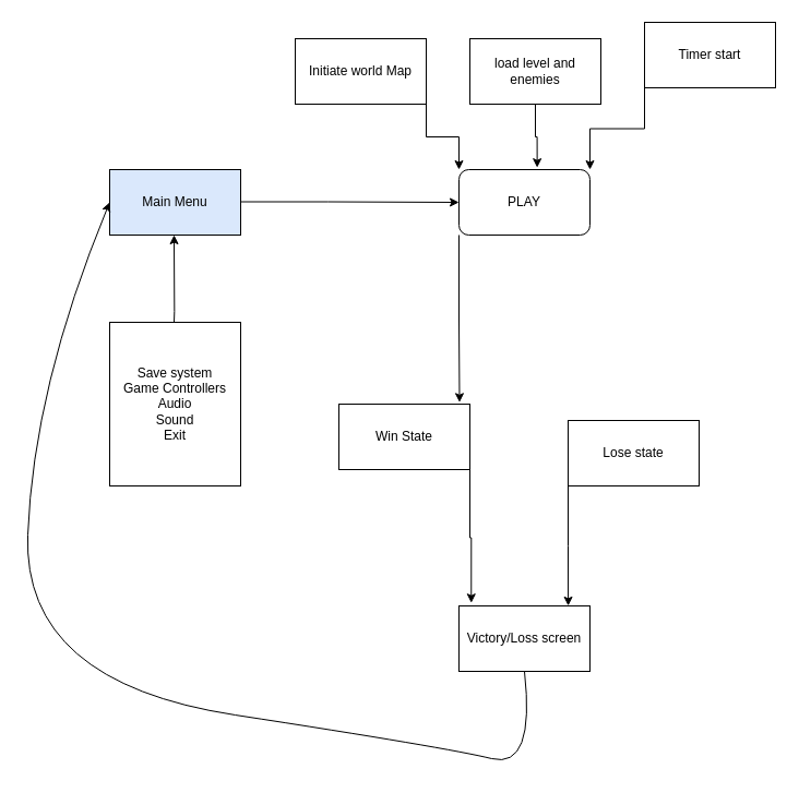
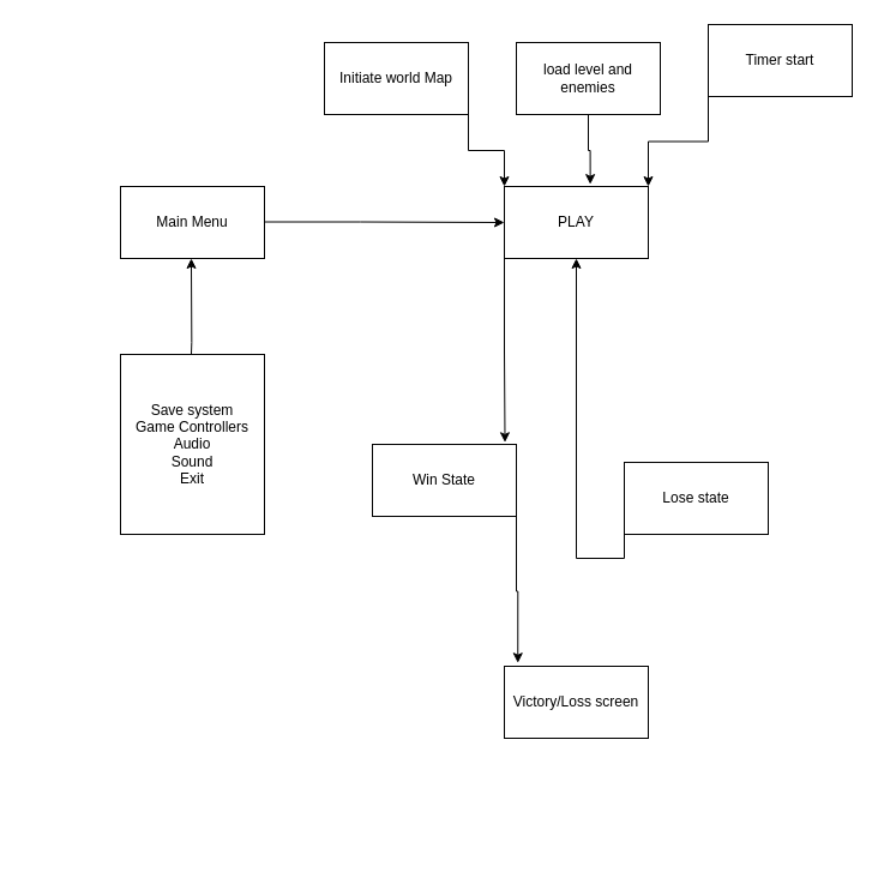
  <mxCell id="0" />
  <mxCell id="1" parent="0" />
- <mxCell id="2" value="Main Menu" style="rounded=0;whiteSpace=wrap;html=1;fillColor=#dae8fc;" vertex="1" parent="1"><mxGeometry x="100" y="155" width="120" height="60" as="geometry" /></mxCell>
+ <mxCell id="2" value="Main Menu" style="rounded=0;whiteSpace=wrap;html=1;" vertex="1" parent="1"><mxGeometry x="100" y="155" width="120" height="60" as="geometry" /></mxCell>
  <mxCell id="3" value="" style="endArrow=classic;html=1;rounded=0;entryX=0;entryY=0.5;entryDx=0;entryDy=0;" edge="1" parent="1" target="7"><mxGeometry width="50" height="50" relative="1" as="geometry"><mxPoint x="220" y="184.5" as="sourcePoint" /><mxPoint x="380" y="184.5" as="targetPoint" /><Array as="points"><mxPoint x="220" y="184.5" /><mxPoint x="300" y="184.5" /></Array></mxGeometry></mxCell>
  <mxCell id="4" value="Save system&lt;br&gt;Game Controllers&lt;br&gt;Audio&lt;br&gt;Sound&lt;br&gt;Exit" style="rounded=0;whiteSpace=wrap;html=1;" vertex="1" parent="1"><mxGeometry x="100" y="295" width="120" height="150" as="geometry" /></mxCell>
  <mxCell id="5" value="" style="endArrow=classic;html=1;rounded=0;" edge="1" parent="1"><mxGeometry width="50" height="50" relative="1" as="geometry"><mxPoint x="159" y="295" as="sourcePoint" /><mxPoint x="159" y="215" as="targetPoint" /><Array as="points"><mxPoint x="159.33" y="285" /></Array></mxGeometry></mxCell>
  <mxCell id="6" style="edgeStyle=orthogonalEdgeStyle;rounded=0;orthogonalLoop=1;jettySize=auto;html=1;exitX=0;exitY=1;exitDx=0;exitDy=0;entryX=0.921;entryY=-0.028;entryDx=0;entryDy=0;entryPerimeter=0;" edge="1" parent="1" source="7" target="15"><mxGeometry relative="1" as="geometry" /></mxCell>
- <mxCell id="7" value="PLAY" style="whiteSpace=wrap;html=1;rounded=1;" vertex="1" parent="1"><mxGeometry x="420" y="155" width="120" height="60" as="geometry" /></mxCell>
+ <mxCell id="7" value="PLAY" style="rounded=0;whiteSpace=wrap;html=1;" vertex="1" parent="1"><mxGeometry x="420" y="155" width="120" height="60" as="geometry" /></mxCell>
  <mxCell id="8" style="edgeStyle=orthogonalEdgeStyle;rounded=0;orthogonalLoop=1;jettySize=auto;html=1;exitX=1;exitY=1;exitDx=0;exitDy=0;entryX=0;entryY=0;entryDx=0;entryDy=0;" edge="1" parent="1" source="9" target="7"><mxGeometry relative="1" as="geometry" /></mxCell>
  <mxCell id="9" value="Initiate world Map&lt;br&gt;" style="rounded=0;whiteSpace=wrap;html=1;" vertex="1" parent="1"><mxGeometry x="270" y="35" width="120" height="60" as="geometry" /></mxCell>
  <mxCell id="10" style="edgeStyle=orthogonalEdgeStyle;rounded=0;orthogonalLoop=1;jettySize=auto;html=1;exitX=0.5;exitY=1;exitDx=0;exitDy=0;entryX=0.597;entryY=-0.031;entryDx=0;entryDy=0;entryPerimeter=0;" edge="1" parent="1" source="11" target="7"><mxGeometry relative="1" as="geometry" /></mxCell>
  <mxCell id="11" value="load level and enemies" style="rounded=0;whiteSpace=wrap;html=1;" vertex="1" parent="1"><mxGeometry x="430" y="35" width="120" height="60" as="geometry" /></mxCell>
  <mxCell id="12" style="edgeStyle=orthogonalEdgeStyle;rounded=0;orthogonalLoop=1;jettySize=auto;html=1;exitX=0;exitY=1;exitDx=0;exitDy=0;entryX=1;entryY=0;entryDx=0;entryDy=0;" edge="1" parent="1" source="13" target="7"><mxGeometry relative="1" as="geometry" /></mxCell>
  <mxCell id="13" value="Timer start" style="rounded=0;whiteSpace=wrap;html=1;" vertex="1" parent="1"><mxGeometry x="590" y="20" width="120" height="60" as="geometry" /></mxCell>
  <mxCell id="14" style="edgeStyle=orthogonalEdgeStyle;rounded=0;orthogonalLoop=1;jettySize=auto;html=1;exitX=1;exitY=1;exitDx=0;exitDy=0;entryX=0.094;entryY=-0.046;entryDx=0;entryDy=0;entryPerimeter=0;" edge="1" parent="1" source="15" target="18"><mxGeometry relative="1" as="geometry" /></mxCell>
  <mxCell id="15" value="Win State" style="rounded=0;whiteSpace=wrap;html=1;" vertex="1" parent="1"><mxGeometry x="310" y="370" width="120" height="60" as="geometry" /></mxCell>
- <mxCell id="16" style="edgeStyle=orthogonalEdgeStyle;rounded=0;orthogonalLoop=1;jettySize=auto;html=1;exitX=0;exitY=1;exitDx=0;exitDy=0;entryX=0.834;entryY=-0.002;entryDx=0;entryDy=0;entryPerimeter=0;" edge="1" parent="1" source="17" target="18"><mxGeometry relative="1" as="geometry" /></mxCell>
+ <mxCell id="16" style="edgeStyle=orthogonalEdgeStyle;rounded=0;orthogonalLoop=1;jettySize=auto;html=1;exitX=0;exitY=1;exitDx=0;exitDy=0;" edge="1" parent="1" source="17" target="7"><mxGeometry relative="1" as="geometry" /></mxCell>
  <mxCell id="17" value="Lose state" style="rounded=0;whiteSpace=wrap;html=1;" vertex="1" parent="1"><mxGeometry x="520" y="385" width="120" height="60" as="geometry" /></mxCell>
  <mxCell id="18" value="Victory/Loss screen&lt;br&gt;" style="rounded=0;whiteSpace=wrap;html=1;" vertex="1" parent="1"><mxGeometry x="420" y="555" width="120" height="60" as="geometry" /></mxCell>
- <mxCell id="19" value="" style="curved=1;endArrow=classic;html=1;rounded=0;exitX=0.5;exitY=1;exitDx=0;exitDy=0;entryX=0;entryY=0.5;entryDx=0;entryDy=0;" edge="1" parent="1" source="18" target="2"><mxGeometry width="50" height="50" relative="1" as="geometry"><mxPoint x="440" y="705" as="sourcePoint" /><mxPoint x="50" y="175" as="targetPoint" /><Array as="points"><mxPoint x="490" y="705" /><mxPoint x="410" y="685" /><mxPoint x="20" y="625" /><mxPoint x="30" y="355" /></Array></mxGeometry></mxCell>
